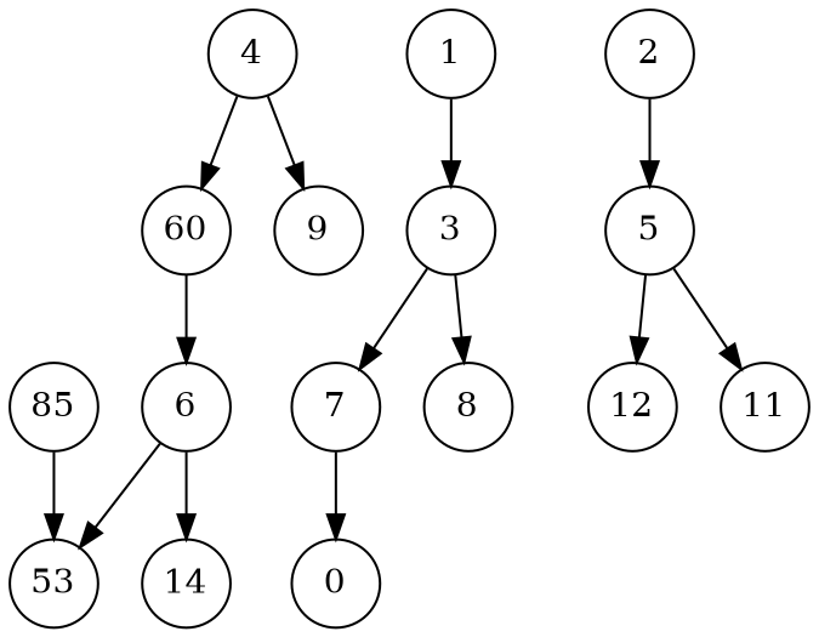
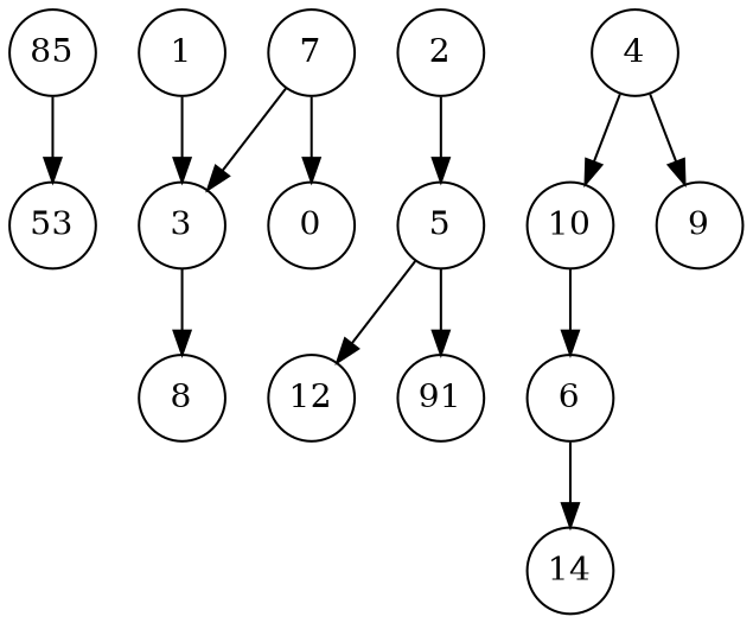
  digraph {
    node [fixedsize=true shape=circle]
    n1 [label=85]
    n2 [label=53]
    1
    3
    2
    5
    4
-   10 [label=60]
+   10
    9
    7
    8
    6
    14
    12
-   11
+   11 [label=91]
    0
    n1 -> n2
    1 -> 3
-   3 -> 7
+   7 -> 3
    3 -> 8
    2 -> 5
    5 -> 12
    5 -> 11
    4 -> 10
    4 -> 9
    10 -> 6
    7 -> 0
-   6 -> n2
    6 -> 14
  }
